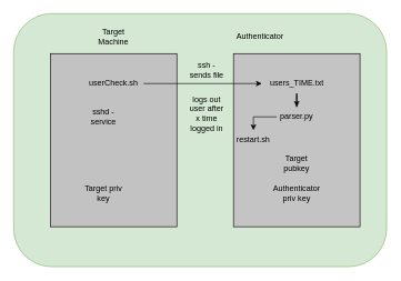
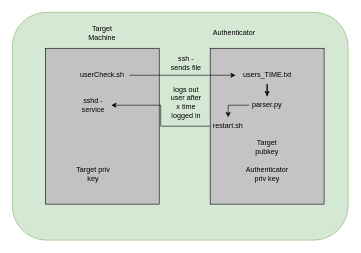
  <mxCell id="0" />
  <mxCell id="1" parent="0" />
  <mxCell id="2" value="" style="rounded=1;whiteSpace=wrap;html=1;fillColor=#d5e8d4;strokeColor=#82b366;" vertex="1" parent="1"><mxGeometry x="20" y="20" width="560" height="380" as="geometry" /></mxCell>
  <mxCell id="3" value="" style="rounded=0;whiteSpace=wrap;html=1;fillColor=#C2C2C2;gradientColor=none;" vertex="1" parent="1"><mxGeometry x="75" y="80" width="190" height="260" as="geometry" /></mxCell>
  <mxCell id="4" value="Target Machine" style="text;html=1;strokeColor=none;fillColor=none;align=center;verticalAlign=middle;whiteSpace=wrap;rounded=0;" vertex="1" parent="1"><mxGeometry x="140" y="40" width="60" height="30" as="geometry" /></mxCell>
  <mxCell id="5" value="" style="rounded=0;whiteSpace=wrap;html=1;fillColor=#C4C4C4;gradientColor=none;" vertex="1" parent="1"><mxGeometry x="350" y="80" width="190" height="260" as="geometry" /></mxCell>
  <mxCell id="6" value="Authenticator" style="text;html=1;strokeColor=none;fillColor=none;align=center;verticalAlign=middle;whiteSpace=wrap;rounded=0;" vertex="1" parent="1"><mxGeometry x="360" y="40" width="60" height="30" as="geometry" /></mxCell>
  <mxCell id="7" style="edgeStyle=orthogonalEdgeStyle;rounded=0;orthogonalLoop=1;jettySize=auto;html=1;exitX=1;exitY=0.5;exitDx=0;exitDy=0;entryX=0;entryY=0.5;entryDx=0;entryDy=0;" edge="1" parent="1" source="8" target="12"><mxGeometry relative="1" as="geometry" /></mxCell>
  <mxCell id="8" value="userCheck.sh" style="text;html=1;strokeColor=none;fillColor=none;align=center;verticalAlign=middle;whiteSpace=wrap;rounded=0;" vertex="1" parent="1"><mxGeometry x="125" y="110" width="90" height="30" as="geometry" /></mxCell>
  <mxCell id="9" style="edgeStyle=orthogonalEdgeStyle;rounded=0;orthogonalLoop=1;jettySize=auto;html=1;exitX=0;exitY=0.5;exitDx=0;exitDy=0;entryX=0.5;entryY=0;entryDx=0;entryDy=0;" edge="1" parent="1" source="10" target="14"><mxGeometry relative="1" as="geometry" /></mxCell>
  <mxCell id="10" value="parser.py" style="text;html=1;strokeColor=none;fillColor=none;align=center;verticalAlign=middle;whiteSpace=wrap;rounded=0;" vertex="1" parent="1"><mxGeometry x="415" y="160" width="60" height="30" as="geometry" /></mxCell>
  <mxCell id="11" style="edgeStyle=orthogonalEdgeStyle;rounded=0;orthogonalLoop=1;jettySize=auto;html=1;exitX=0.5;exitY=1;exitDx=0;exitDy=0;" edge="1" parent="1" source="12" target="10"><mxGeometry relative="1" as="geometry" /></mxCell>
  <mxCell id="12" value="users_TIME.txt" style="text;html=1;strokeColor=none;fillColor=none;align=center;verticalAlign=middle;whiteSpace=wrap;rounded=0;" vertex="1" parent="1"><mxGeometry x="392.5" y="110" width="105" height="30" as="geometry" /></mxCell>
+ <mxCell id="13" style="edgeStyle=orthogonalEdgeStyle;rounded=0;orthogonalLoop=1;jettySize=auto;html=1;exitX=0;exitY=0.5;exitDx=0;exitDy=0;entryX=1;entryY=0.5;entryDx=0;entryDy=0;" edge="1" parent="1" source="14" target="16"><mxGeometry relative="1" as="geometry" /></mxCell>
  <mxCell id="14" value="restart.sh" style="text;html=1;strokeColor=none;fillColor=none;align=center;verticalAlign=middle;whiteSpace=wrap;rounded=0;" vertex="1" parent="1"><mxGeometry x="350" y="195" width="60" height="30" as="geometry" /></mxCell>
  <mxCell id="15" value="ssh - sends file" style="text;html=1;strokeColor=none;fillColor=none;align=center;verticalAlign=middle;whiteSpace=wrap;rounded=0;" vertex="1" parent="1"><mxGeometry x="280" y="90" width="60" height="30" as="geometry" /></mxCell>
  <mxCell id="16" value="sshd - service" style="text;html=1;strokeColor=none;fillColor=none;align=center;verticalAlign=middle;whiteSpace=wrap;rounded=0;" vertex="1" parent="1"><mxGeometry x="125" y="160" width="60" height="30" as="geometry" /></mxCell>
  <mxCell id="17" value="logs out user after x time logged in" style="text;html=1;strokeColor=none;fillColor=none;align=center;verticalAlign=middle;whiteSpace=wrap;rounded=0;" vertex="1" parent="1"><mxGeometry x="280" y="140" width="60" height="60" as="geometry" /></mxCell>
  <mxCell id="18" value="Target priv key" style="text;html=1;strokeColor=none;fillColor=none;align=center;verticalAlign=middle;whiteSpace=wrap;rounded=0;" vertex="1" parent="1"><mxGeometry x="125" y="270" width="60" height="40" as="geometry" /></mxCell>
  <mxCell id="19" value="Target&lt;br&gt;pubkey" style="text;html=1;strokeColor=none;fillColor=none;align=center;verticalAlign=middle;whiteSpace=wrap;rounded=0;" vertex="1" parent="1"><mxGeometry x="415" y="230" width="60" height="30" as="geometry" /></mxCell>
  <mxCell id="20" value="Authenticator priv key" style="text;html=1;strokeColor=none;fillColor=none;align=center;verticalAlign=middle;whiteSpace=wrap;rounded=0;" vertex="1" parent="1"><mxGeometry x="415" y="270" width="60" height="40" as="geometry" /></mxCell>
